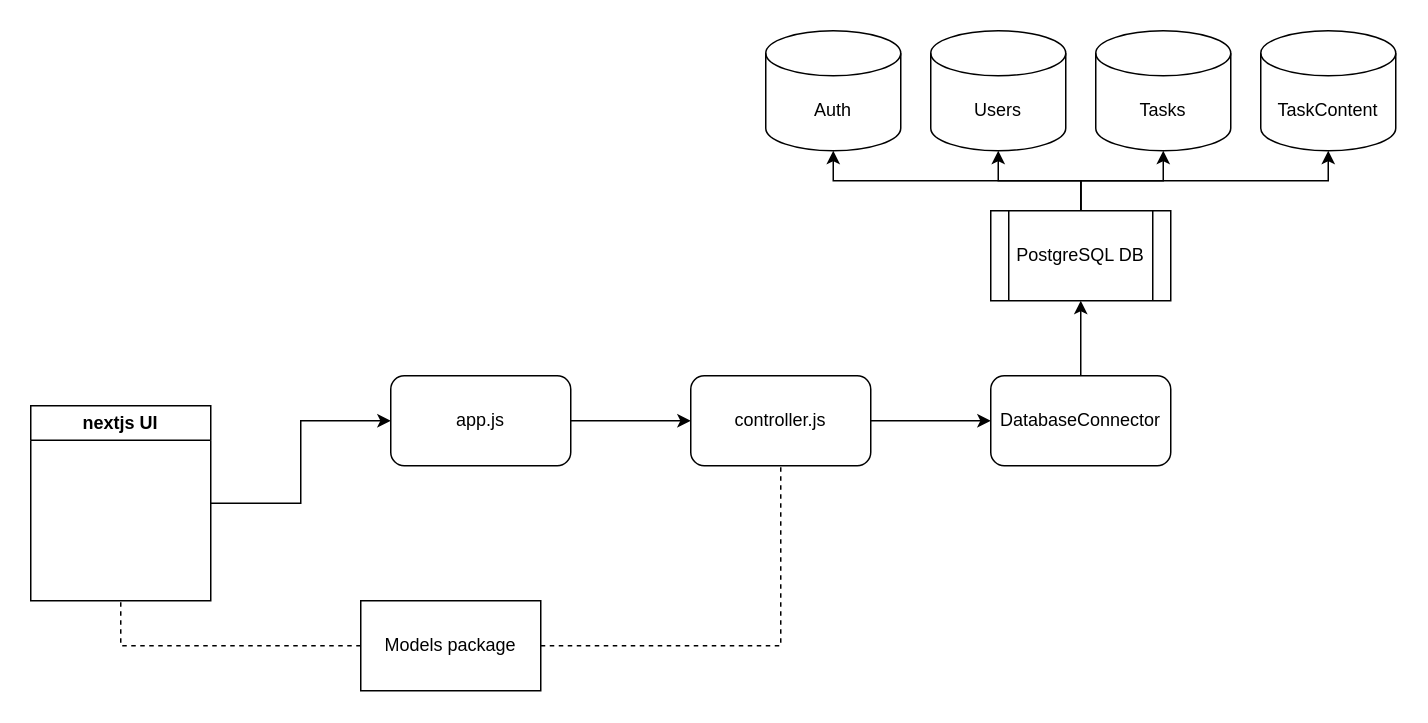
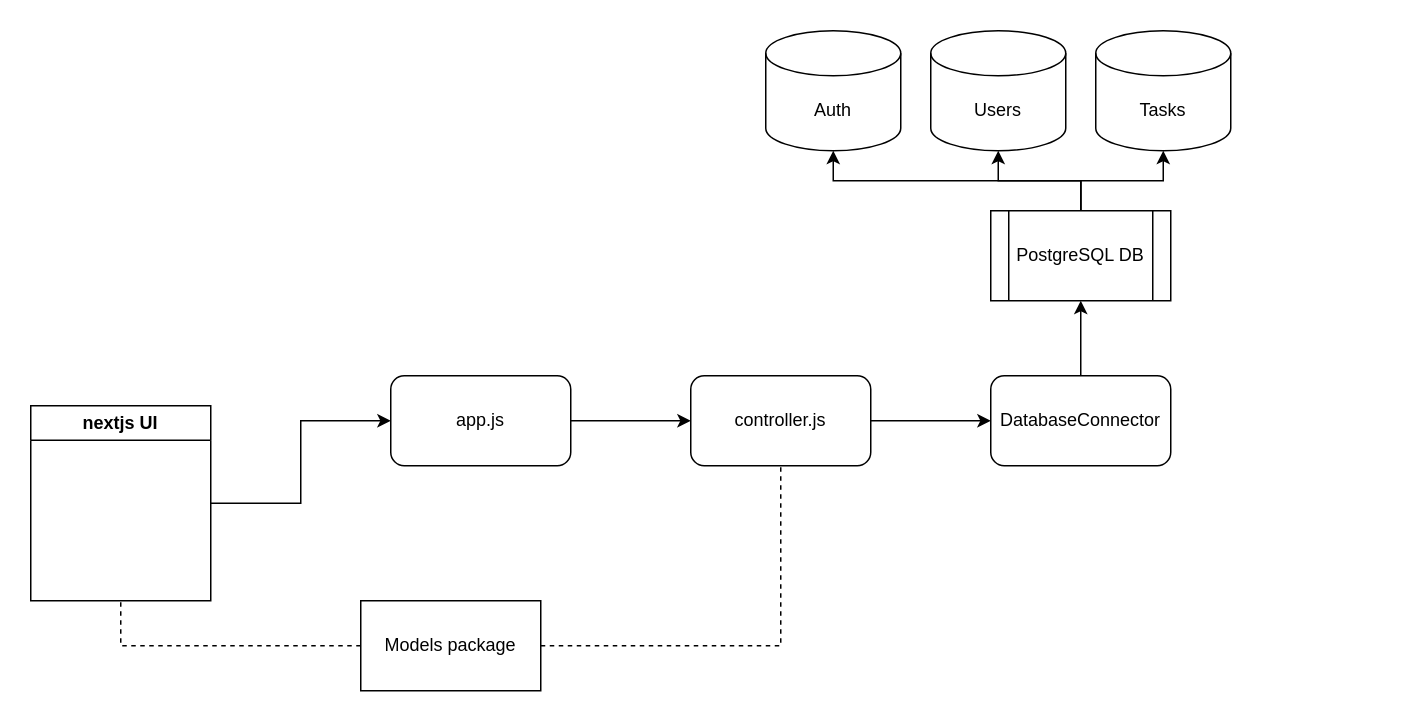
  <mxCell id="0" />
  <mxCell id="1" parent="0" />
  <mxCell id="2" value="" style="edgeStyle=orthogonalEdgeStyle;rounded=0;orthogonalLoop=1;jettySize=auto;html=1;" edge="1" parent="1" source="3" target="5"><mxGeometry relative="1" as="geometry" /></mxCell>
  <mxCell id="3" value="app.js" style="rounded=1;whiteSpace=wrap;html=1;" vertex="1" parent="1"><mxGeometry x="260" y="250" width="120" height="60" as="geometry" /></mxCell>
  <mxCell id="4" value="" style="edgeStyle=orthogonalEdgeStyle;rounded=0;orthogonalLoop=1;jettySize=auto;html=1;" edge="1" parent="1" source="5" target="7"><mxGeometry relative="1" as="geometry" /></mxCell>
  <mxCell id="5" value="controller.js" style="rounded=1;whiteSpace=wrap;html=1;" vertex="1" parent="1"><mxGeometry x="460" y="250" width="120" height="60" as="geometry" /></mxCell>
  <mxCell id="6" value="" style="edgeStyle=orthogonalEdgeStyle;rounded=0;orthogonalLoop=1;jettySize=auto;html=1;" edge="1" parent="1" source="7"><mxGeometry relative="1" as="geometry"><mxPoint x="720" y="200" as="targetPoint" /></mxGeometry></mxCell>
  <mxCell id="7" value="DatabaseConnector" style="rounded=1;whiteSpace=wrap;html=1;" vertex="1" parent="1"><mxGeometry x="660" y="250" width="120" height="60" as="geometry" /></mxCell>
  <mxCell id="8" style="edgeStyle=orthogonalEdgeStyle;rounded=0;orthogonalLoop=1;jettySize=auto;html=1;exitX=1;exitY=0.5;exitDx=0;exitDy=0;entryX=0;entryY=0.5;entryDx=0;entryDy=0;" edge="1" parent="1" source="9" target="3"><mxGeometry relative="1" as="geometry" /></mxCell>
  <mxCell id="9" value="nextjs UI" style="swimlane;whiteSpace=wrap;html=1;" vertex="1" parent="1"><mxGeometry x="20" y="270" width="120" height="130" as="geometry" /></mxCell>
  <mxCell id="10" style="edgeStyle=orthogonalEdgeStyle;rounded=0;orthogonalLoop=1;jettySize=auto;html=1;exitX=0;exitY=0.5;exitDx=0;exitDy=0;entryX=0.5;entryY=1;entryDx=0;entryDy=0;dashed=1;endArrow=none;startFill=0;" edge="1" parent="1" source="12" target="9"><mxGeometry relative="1" as="geometry" /></mxCell>
  <mxCell id="11" style="edgeStyle=orthogonalEdgeStyle;rounded=0;orthogonalLoop=1;jettySize=auto;html=1;exitX=1;exitY=0.5;exitDx=0;exitDy=0;entryX=0.5;entryY=1;entryDx=0;entryDy=0;dashed=1;endArrow=none;startFill=0;" edge="1" parent="1" source="12" target="5"><mxGeometry relative="1" as="geometry" /></mxCell>
  <mxCell id="12" value="Models package" style="rounded=0;whiteSpace=wrap;html=1;" vertex="1" parent="1"><mxGeometry x="240" y="400" width="120" height="60" as="geometry" /></mxCell>
- <mxCell id="13" style="edgeStyle=orthogonalEdgeStyle;rounded=0;orthogonalLoop=1;jettySize=auto;html=1;exitX=0.5;exitY=0;exitDx=0;exitDy=0;" edge="1" parent="1" source="14" target="18"><mxGeometry relative="1" as="geometry" /></mxCell>
  <mxCell id="14" value="PostgreSQL DB" style="shape=process;whiteSpace=wrap;html=1;backgroundOutline=1;" vertex="1" parent="1"><mxGeometry x="660" y="140" width="120" height="60" as="geometry" /></mxCell>
  <mxCell id="15" value="Auth" style="shape=cylinder3;whiteSpace=wrap;html=1;boundedLbl=1;backgroundOutline=1;size=15;" vertex="1" parent="1"><mxGeometry x="510" y="20" width="90" height="80" as="geometry" /></mxCell>
  <mxCell id="16" value="Users" style="shape=cylinder3;whiteSpace=wrap;html=1;boundedLbl=1;backgroundOutline=1;size=15;" vertex="1" parent="1"><mxGeometry x="620" y="20" width="90" height="80" as="geometry" /></mxCell>
  <mxCell id="17" value="Tasks" style="shape=cylinder3;whiteSpace=wrap;html=1;boundedLbl=1;backgroundOutline=1;size=15;" vertex="1" parent="1"><mxGeometry x="730" y="20" width="90" height="80" as="geometry" /></mxCell>
- <mxCell id="18" value="TaskContent" style="shape=cylinder3;whiteSpace=wrap;html=1;boundedLbl=1;backgroundOutline=1;size=15;" vertex="1" parent="1"><mxGeometry x="840" y="20" width="90" height="80" as="geometry" /></mxCell>
  <mxCell id="19" style="edgeStyle=orthogonalEdgeStyle;rounded=0;orthogonalLoop=1;jettySize=auto;html=1;exitX=0.5;exitY=0;exitDx=0;exitDy=0;entryX=0.5;entryY=1;entryDx=0;entryDy=0;entryPerimeter=0;" edge="1" parent="1" source="14" target="16"><mxGeometry relative="1" as="geometry"><Array as="points"><mxPoint x="720" y="120" /><mxPoint x="665" y="120" /></Array></mxGeometry></mxCell>
  <mxCell id="20" style="edgeStyle=orthogonalEdgeStyle;rounded=0;orthogonalLoop=1;jettySize=auto;html=1;exitX=0.5;exitY=0;exitDx=0;exitDy=0;entryX=0.5;entryY=1;entryDx=0;entryDy=0;entryPerimeter=0;" edge="1" parent="1" source="14" target="17"><mxGeometry relative="1" as="geometry"><Array as="points"><mxPoint x="720" y="120" /><mxPoint x="775" y="120" /></Array></mxGeometry></mxCell>
  <mxCell id="21" style="edgeStyle=orthogonalEdgeStyle;rounded=0;orthogonalLoop=1;jettySize=auto;html=1;exitX=0.5;exitY=0;exitDx=0;exitDy=0;entryX=0.5;entryY=1;entryDx=0;entryDy=0;entryPerimeter=0;" edge="1" parent="1" source="14" target="15"><mxGeometry relative="1" as="geometry" /></mxCell>
